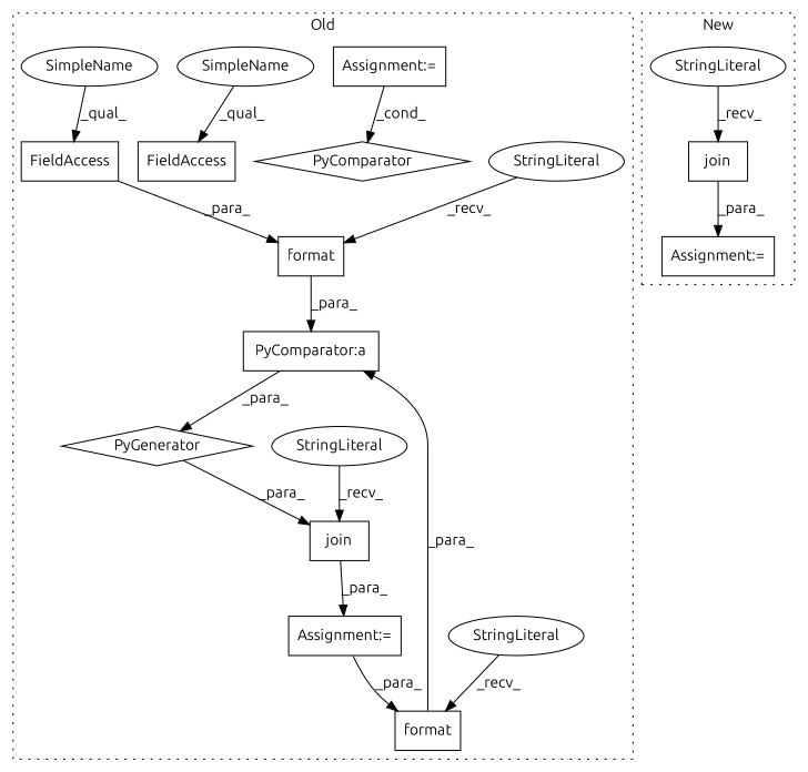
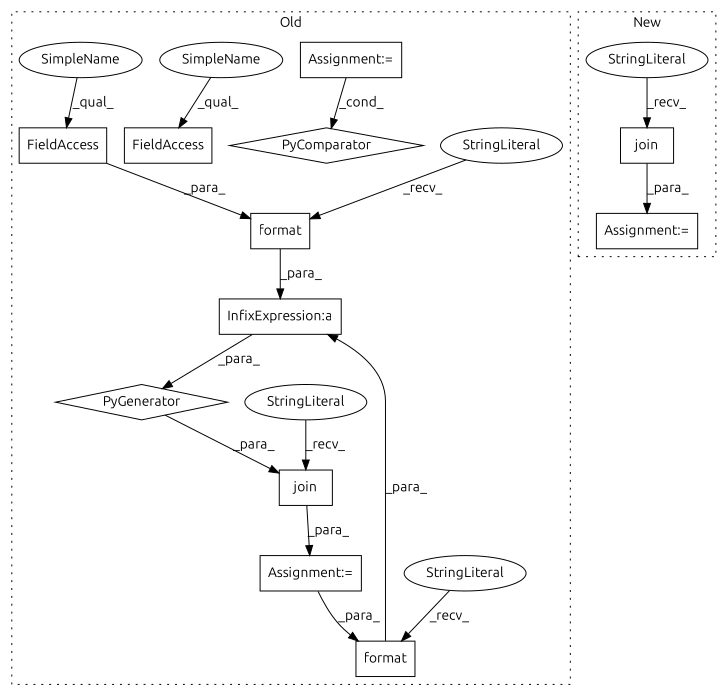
  digraph {
    fontname=Ubuntu
    node [a=32 fontname=Ubuntu l="7,1" s=2685 shape=box]
    edge [fontname=Ubuntu]
    n1 [label=format s="2678,2695"]
    n2 [a=45 l=18 label=StringLiteral s=2659 shape=ellipse]
    n3 [a=22 l=10 label=FieldAccess]
    n4 [a=22 l=10 label=FieldAccess s=2144]
-   n5 [a=27 l=3 label="PyComparator:a" s=2730]
+   n5 [a=27 l=3 label="InfixExpression:a" s=2730]
    n6 [a=113 l=20 label=PyComparator s=2575 shape=diamond]
    n7 [label=format s="2711,2728"]
    n8 [a=107 l=106 label=PyGenerator s=2495 shape=diamond]
    n9 [l="16,-3" label=join s="2479,2601"]
    n10 [a=45 l=11 label=StringLiteral s=2699 shape=ellipse]
    n11 [a=45 l=7 label=StringLiteral s=2471 shape=ellipse]
    n12 [a=7 l=20 label="Assignment:=" s=2575]
    n13 [a=7 l=1 label="Assignment:=" s=2470]
    n14 [a=42 l=4 label=SimpleName s=2144 shape=ellipse]
    n15 [a=42 l=4 label=SimpleName shape=ellipse]
    n16 [l=6 label=join s=2168]
    n17 [a=45 l=7 label=StringLiteral s=2160 shape=ellipse]
    n18 [a=7 l=1 label="Assignment:=" s=2159]
    subgraph cluster_1 {
      label=Old
      style=dotted
      n1
      n2
      n3
      n4
      n5
      n6
      n7
      n8
      n9
      n10
      n11
      n12
      n13
      n14
      n15
    }
    subgraph cluster_2 {
      label=New
      style=dotted
      n16
      n17
      n18
    }
    n1 -> n5 [label=_para_]
    n2 -> n1 [label=_recv_]
    n3 -> n1 [label=_para_]
    n5 -> n8 [label=_para_]
    n7 -> n5 [label=_para_]
    n8 -> n9 [label=_para_]
    n9 -> n13 [label=_para_]
    n10 -> n7 [label=_recv_]
    n11 -> n9 [label=_recv_]
    n12 -> n6 [label=_cond_]
    n13 -> n7 [label=_para_]
    n14 -> n4 [label=_qual_]
    n15 -> n3 [label=_qual_]
    n16 -> n18 [label=_para_]
    n17 -> n16 [label=_recv_]
  }
